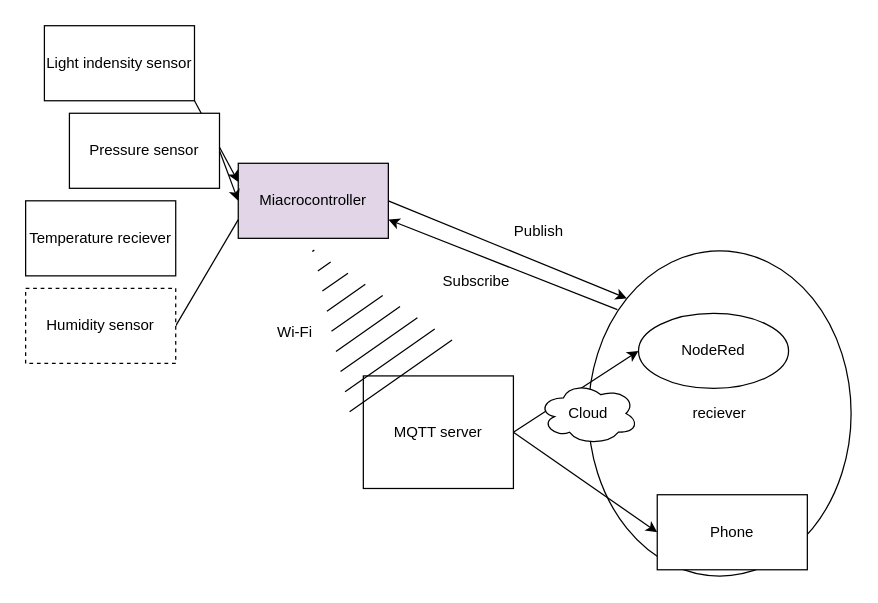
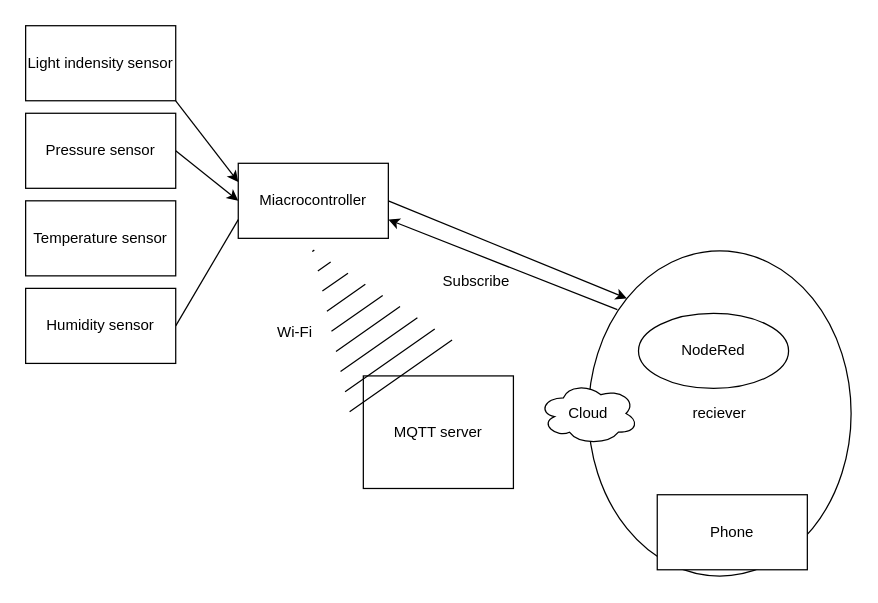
  <mxCell id="0" />
  <mxCell id="1" parent="0" />
  <mxCell id="2" style="rounded=0;orthogonalLoop=1;jettySize=auto;html=1;exitX=0.11;exitY=0.181;exitDx=0;exitDy=0;entryX=1;entryY=0.75;entryDx=0;entryDy=0;exitPerimeter=0;" edge="1" parent="1" source="3" target="8"><mxGeometry relative="1" as="geometry" /></mxCell>
  <mxCell id="3" value="reciever" style="ellipse;whiteSpace=wrap;html=1;" vertex="1" parent="1"><mxGeometry x="470" y="200" width="210" height="260" as="geometry" /></mxCell>
- <mxCell id="4" style="rounded=0;orthogonalLoop=1;jettySize=auto;html=1;exitX=1;exitY=0.5;exitDx=0;exitDy=0;entryX=0;entryY=0.5;entryDx=0;entryDy=0;" edge="1" parent="1" source="6" target="16"><mxGeometry relative="1" as="geometry" /></mxCell>
- <mxCell id="5" style="rounded=0;orthogonalLoop=1;jettySize=auto;html=1;exitX=1;exitY=0.5;exitDx=0;exitDy=0;entryX=0;entryY=0.5;entryDx=0;entryDy=0;" edge="1" parent="1" source="6" target="17"><mxGeometry relative="1" as="geometry" /></mxCell>
  <mxCell id="6" value="MQTT server" style="rounded=0;whiteSpace=wrap;html=1;" vertex="1" parent="1"><mxGeometry x="290" y="300" width="120" height="90" as="geometry" /></mxCell>
  <mxCell id="7" style="rounded=0;orthogonalLoop=1;jettySize=auto;html=1;exitX=1;exitY=0.5;exitDx=0;exitDy=0;entryX=0;entryY=0;entryDx=0;entryDy=0;" edge="1" parent="1" source="8" target="3"><mxGeometry relative="1" as="geometry" /></mxCell>
- <mxCell id="8" value="Miacrocontroller" style="rounded=0;whiteSpace=wrap;html=1;fillColor=#e1d5e7;" vertex="1" parent="1"><mxGeometry x="190" y="130" width="120" height="60" as="geometry" /></mxCell>
+ <mxCell id="8" value="Miacrocontroller" style="rounded=0;whiteSpace=wrap;html=1;" vertex="1" parent="1"><mxGeometry x="190" y="130" width="120" height="60" as="geometry" /></mxCell>
  <mxCell id="9" value="" style="shape=mxgraph.arrows2.wedgeArrowDashed2;html=1;bendable=0;startWidth=50;stepSize=15;rounded=0;exitX=0.25;exitY=0;exitDx=0;exitDy=0;" edge="1" parent="1" source="6"><mxGeometry width="100" height="100" relative="1" as="geometry"><mxPoint x="150" y="300" as="sourcePoint" /><mxPoint x="250" y="200" as="targetPoint" /></mxGeometry></mxCell>
  <mxCell id="10" value="Wi-Fi" style="text;html=1;align=center;verticalAlign=middle;resizable=0;points=[];autosize=1;strokeColor=none;fillColor=none;" vertex="1" parent="1"><mxGeometry x="210" y="250" width="50" height="30" as="geometry" /></mxCell>
  <mxCell id="11" style="rounded=0;orthogonalLoop=1;jettySize=auto;html=1;exitX=1;exitY=1;exitDx=0;exitDy=0;entryX=0;entryY=0.25;entryDx=0;entryDy=0;" edge="1" parent="1" source="12" target="8"><mxGeometry relative="1" as="geometry" /></mxCell>
- <mxCell id="12" value="Light indensity sensor" style="rounded=0;whiteSpace=wrap;html=1;" vertex="1" parent="1"><mxGeometry x="35" y="20" width="120" height="60" as="geometry" /></mxCell>
+ <mxCell id="12" value="Light indensity sensor" style="rounded=0;whiteSpace=wrap;html=1;" vertex="1" parent="1"><mxGeometry x="20" y="20" width="120" height="60" as="geometry" /></mxCell>
  <mxCell id="13" style="rounded=0;orthogonalLoop=1;jettySize=auto;html=1;exitX=1;exitY=0.5;exitDx=0;exitDy=0;entryX=0;entryY=0.5;entryDx=0;entryDy=0;" edge="1" parent="1" source="14" target="8"><mxGeometry relative="1" as="geometry" /></mxCell>
- <mxCell id="14" value="Pressure sensor" style="rounded=0;whiteSpace=wrap;html=1;" vertex="1" parent="1"><mxGeometry x="55" y="90" width="120" height="60" as="geometry" /></mxCell>
- <mxCell id="15" value="Temperature reciever" style="rounded=0;whiteSpace=wrap;html=1;" vertex="1" parent="1"><mxGeometry x="20" y="160" width="120" height="60" as="geometry" /></mxCell>
+ <mxCell id="14" value="Pressure sensor" style="rounded=0;whiteSpace=wrap;html=1;" vertex="1" parent="1"><mxGeometry x="20" y="90" width="120" height="60" as="geometry" /></mxCell>
+ <mxCell id="15" value="Temperature sensor" style="rounded=0;whiteSpace=wrap;html=1;" vertex="1" parent="1"><mxGeometry x="20" y="160" width="120" height="60" as="geometry" /></mxCell>
  <mxCell id="16" value="&lt;div style=&quot;text-align: start;&quot;&gt;&lt;span style=&quot;background-color: initial;&quot;&gt;NodeRed&lt;/span&gt;&lt;/div&gt;" style="ellipse;whiteSpace=wrap;html=1;" vertex="1" parent="1"><mxGeometry x="510" y="250" width="120" height="60" as="geometry" /></mxCell>
  <mxCell id="17" value="Phone" style="rounded=0;whiteSpace=wrap;html=1;" vertex="1" parent="1"><mxGeometry x="525" y="395" width="120" height="60" as="geometry" /></mxCell>
  <mxCell id="18" value="Cloud" style="ellipse;shape=cloud;whiteSpace=wrap;html=1;" vertex="1" parent="1"><mxGeometry x="430" y="305" width="80" height="50" as="geometry" /></mxCell>
- <mxCell id="19" value="Publish" style="text;html=1;align=center;verticalAlign=middle;resizable=0;points=[];autosize=1;strokeColor=none;fillColor=none;" vertex="1" parent="1"><mxGeometry x="400" y="170" width="60" height="30" as="geometry" /></mxCell>
  <mxCell id="20" value="Subscribe" style="text;html=1;align=center;verticalAlign=middle;resizable=0;points=[];autosize=1;strokeColor=none;fillColor=none;" vertex="1" parent="1"><mxGeometry x="340" y="210" width="80" height="30" as="geometry" /></mxCell>
  <mxCell id="21" style="rounded=0;orthogonalLoop=1;jettySize=auto;html=1;exitX=1;exitY=0.5;exitDx=0;exitDy=0;entryX=0;entryY=0.75;entryDx=0;entryDy=0;endArrow=none;" edge="1" parent="1" source="22" target="8"><mxGeometry relative="1" as="geometry" /></mxCell>
- <mxCell id="22" value="Humidity sensor" style="rounded=0;whiteSpace=wrap;html=1;dashed=1;" vertex="1" parent="1"><mxGeometry x="20" y="230" width="120" height="60" as="geometry" /></mxCell>
+ <mxCell id="22" value="Humidity sensor" style="rounded=0;whiteSpace=wrap;html=1;" vertex="1" parent="1"><mxGeometry x="20" y="230" width="120" height="60" as="geometry" /></mxCell>
